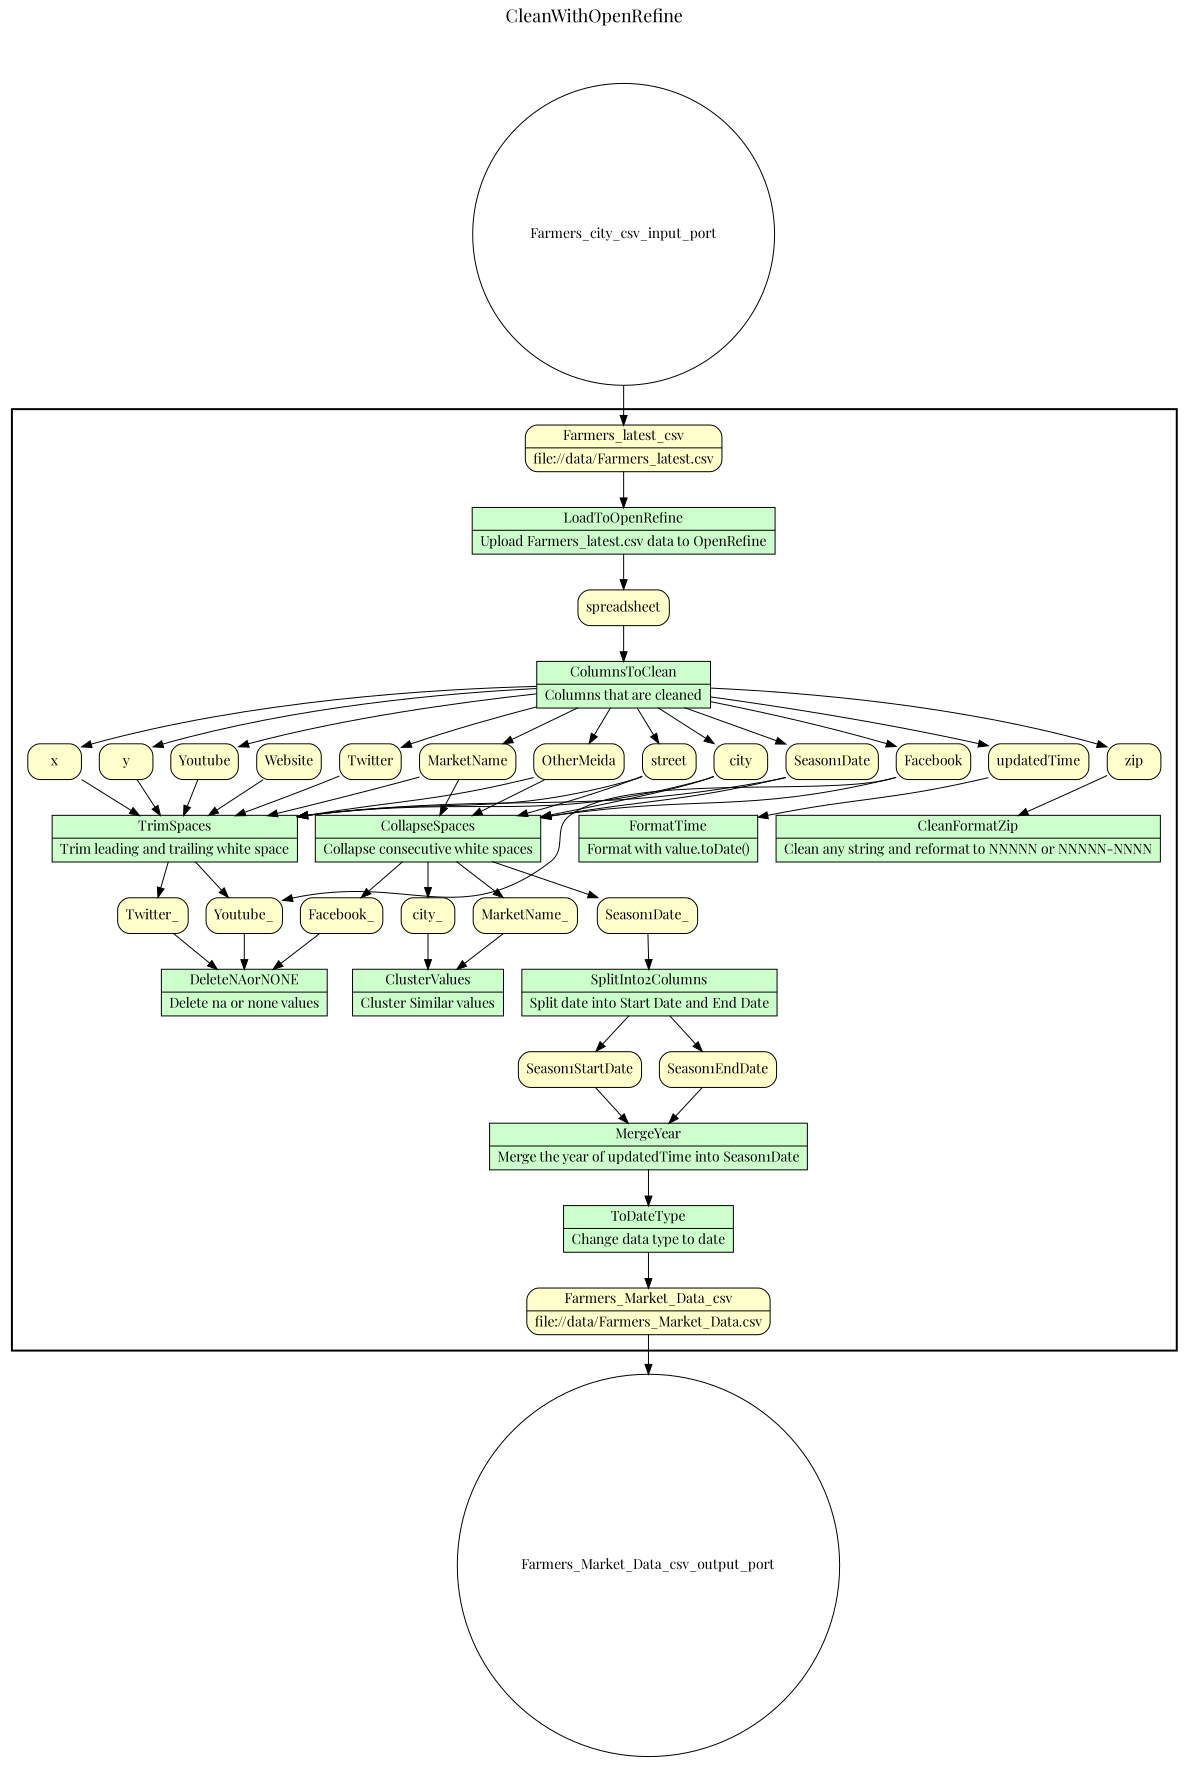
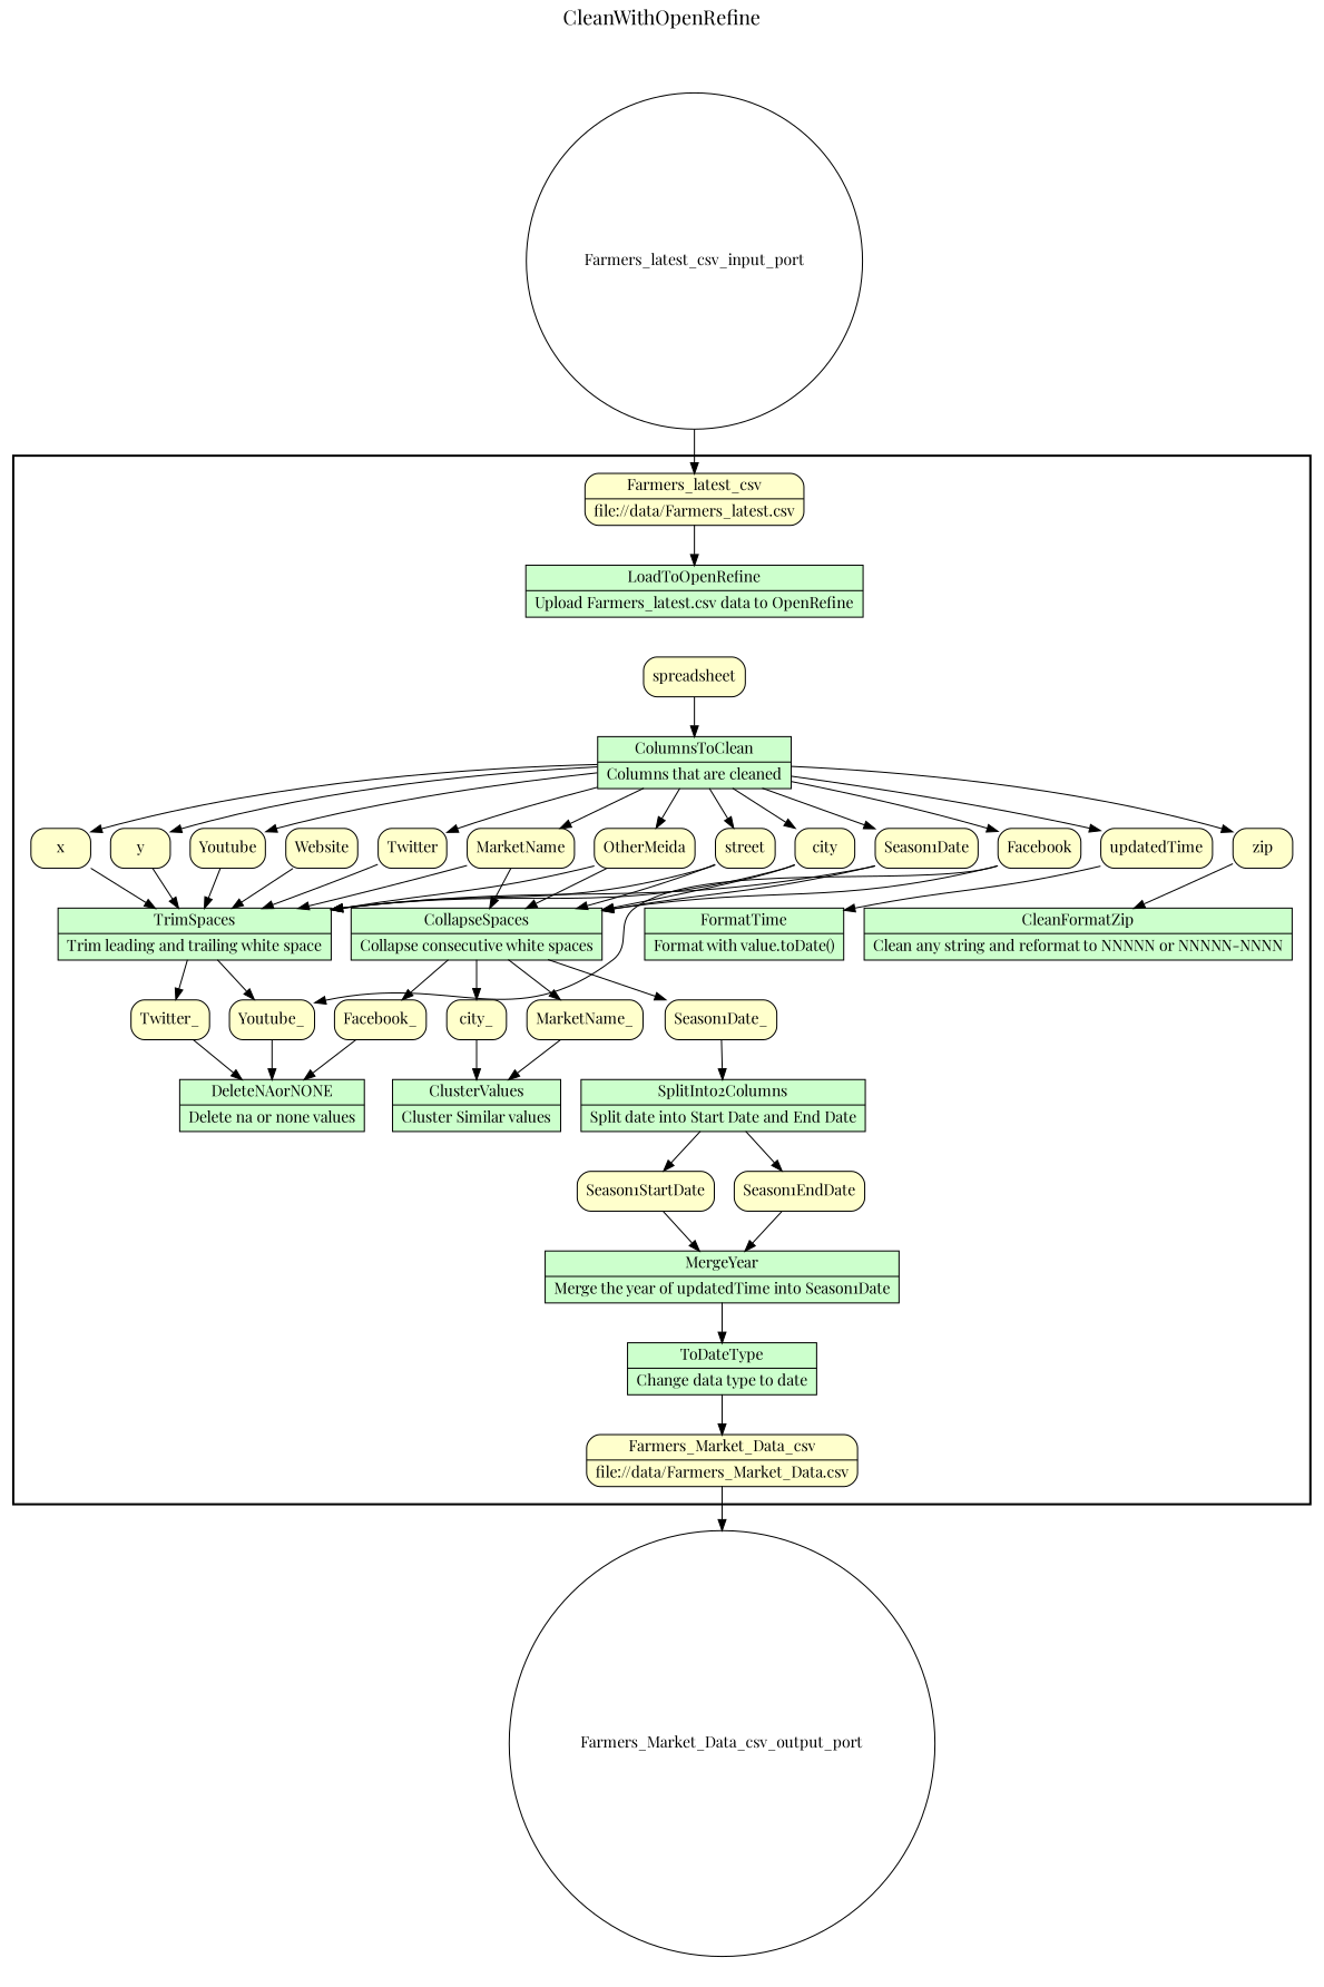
  digraph {
    fontname="Playfair Display"
    fontsize=18
    label=CleanWithOpenRefine
    labelloc=t
    rankdir=TB
    node [fillcolor="#FFFFCC" fontname="Playfair Display" peripheries=1 shape=box style="rounded,filled"]
    edge [fontname="Playfair Display"]
    n1 [fillcolor="#CCFFCC" label="{<f0> LoadToOpenRefine |<f1> Upload Farmers_latest.csv data to OpenRefine}" rankdir=LR shape=record style=filled]
    spreadsheet
    n3 [fillcolor="#CCFFCC" label="{<f0> ColumnsToClean |<f1> Columns that are cleaned}" rankdir=LR shape=record style=filled]
    MarketName
    Facebook
    Twitter
    Website
    Youtube
    OtherMeida
    street
    city
    Season1Date
    x
    y
    updatedTime
    zip
    n17 [fillcolor="#CCFFCC" label="{<f0> TrimSpaces |<f1> Trim leading and trailing white space}" rankdir=LR shape=record style=filled]
    Twitter_
    Youtube_
    n20 [fillcolor="#CCFFCC" label="{<f0> CollapseSpaces |<f1> Collapse consecutive white spaces}" rankdir=LR shape=record style=filled]
    MarketName_
    city_
    Facebook_
    Season1Date_
    n25 [fillcolor="#CCFFCC" label="{<f0> FormatTime |<f1> Format with value.toDate()}" rankdir=LR shape=record style=filled]
    n26 [fillcolor="#CCFFCC" label="{<f0> ClusterValues |<f1> Cluster Similar values}" rankdir=LR shape=record style=filled]
    n27 [fillcolor="#CCFFCC" label="{<f0> DeleteNAorNONE |<f1> Delete na or none values}" rankdir=LR shape=record style=filled]
    n28 [fillcolor="#CCFFCC" label="{<f0> SplitInto2Columns |<f1> Split date into Start Date and End Date}" rankdir=LR shape=record style=filled]
    Season1StartDate
    Season1EndDate
    n31 [fillcolor="#CCFFCC" label="{<f0> CleanFormatZip |<f1> Clean any string and reformat to NNNNN or NNNNN-NNNN}" rankdir=LR shape=record style=filled]
    n32 [fillcolor="#CCFFCC" label="{<f0> MergeYear |<f1> Merge the year of updatedTime into Season1Date}" rankdir=LR shape=record style=filled]
    n33 [fillcolor="#CCFFCC" label="{<f0> ToDateType |<f1> Change data type to date}" rankdir=LR shape=record style=filled]
    n34 [label="{<f0> Farmers_Market_Data_csv |<f1> file\://data/Farmers_Market_Data.csv}" rankdir=LR shape=record]
    n35 [label="{<f0> Farmers_latest_csv |<f1> file\://data/Farmers_latest.csv}" rankdir=LR shape=record]
-   Farmers_latest_csv_input_port [fillcolor="#FFFFFF" shape=circle width=0.2 label=Farmers_city_csv_input_port]
+   Farmers_latest_csv_input_port [fillcolor="#FFFFFF" shape=circle width=0.2]
    Farmers_Market_Data_csv_output_port [fillcolor="#FFFFFF" shape=circle width=0.2]
    subgraph cluster_1 {
      color=black
      label=""
      penwidth=2
      subgraph cluster_2 {
        color=white
        label=""
        penwidth=2
        n1
        spreadsheet
        n3
        MarketName
        Facebook
        Twitter
        Website
        Youtube
        OtherMeida
        street
        city
        Season1Date
        x
        y
        updatedTime
        zip
        n17
        Twitter_
        Youtube_
        n20
        MarketName_
        city_
        Facebook_
        Season1Date_
        n25
        n26
        n27
        n28
        Season1StartDate
        Season1EndDate
        n31
        n32
        n33
        n34
        n35
      }
    }
    subgraph cluster_3 {
      color=white
      label=""
      subgraph cluster_4 {
        color=white
        label=""
        Farmers_Market_Data_csv_output_port
      }
    }
    subgraph cluster_5 {
      color=white
      label=""
      subgraph cluster_6 {
        color=white
        label=""
        Farmers_latest_csv_input_port
      }
    }
-   n1 -> spreadsheet
    spreadsheet -> n3
    n3 -> MarketName
    n3 -> Facebook
    n3 -> Twitter
    n3 -> Youtube
    n3 -> OtherMeida
    n3 -> street
    n3 -> city
    n3 -> Season1Date
    n3 -> x
    n3 -> y
    n3 -> updatedTime
    n3 -> zip
    MarketName -> n17
    MarketName -> n20
    Facebook -> Youtube_
    Facebook -> n20
    Twitter -> n17
    Website -> n17
    Youtube -> n17
    OtherMeida -> n17
    OtherMeida -> n20
    street -> n17
    street -> n20
    city -> n17
    city -> n20
    Season1Date -> n17
    Season1Date -> n20
    x -> n17
    y -> n17
    updatedTime -> n25
    zip -> n31
    n17 -> Twitter_
    n17 -> Youtube_
    Twitter_ -> n27
    Youtube_ -> n27
    n20 -> MarketName_
    n20 -> city_
    n20 -> Facebook_
    n20 -> Season1Date_
    MarketName_ -> n26
    city_ -> n26
    Facebook_ -> n27
    Season1Date_ -> n28
    n28 -> Season1StartDate
    n28 -> Season1EndDate
    Season1StartDate -> n32
    Season1EndDate -> n32
    n32 -> n33
    n33 -> n34
    n34 -> Farmers_Market_Data_csv_output_port
    n35 -> n1
    Farmers_latest_csv_input_port -> n35
  }
